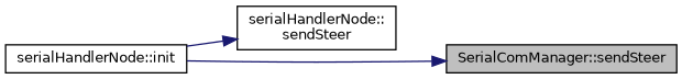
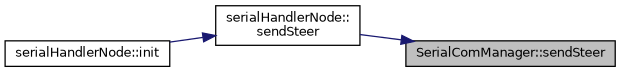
  digraph {
    rankdir=RL
    node [color=black fillcolor=white fontname=Helvetica fontsize=10 shape=record style=filled]
    edge [color=midnightblue dir=back fontname=Helvetica fontsize=10 labelfontname=Helvetica labelfontsize=10 style=solid]
    n1 [fillcolor=grey75 fontcolor=black height=0.2 label="SerialComManager::sendSteer" width=0.4]
    n2 [height=0.2 label="serialHandlerNode::\lsendSteer" width=0.4]
    n3 [height=0.2 label="serialHandlerNode::init" width=0.4]
-   n1 -> n3
+   n1 -> n2
    n2 -> n3
  }
